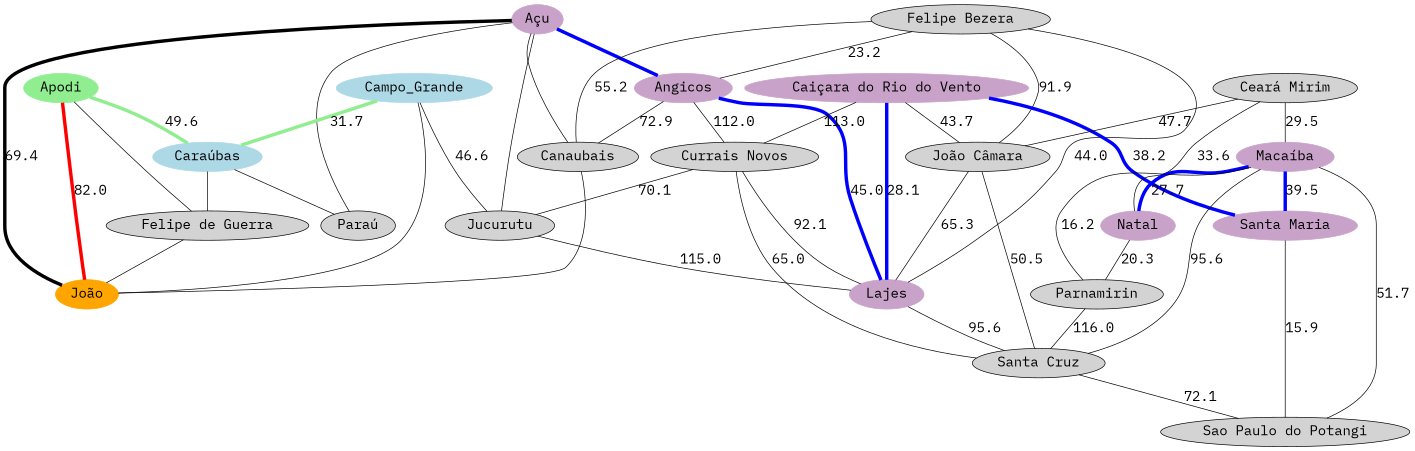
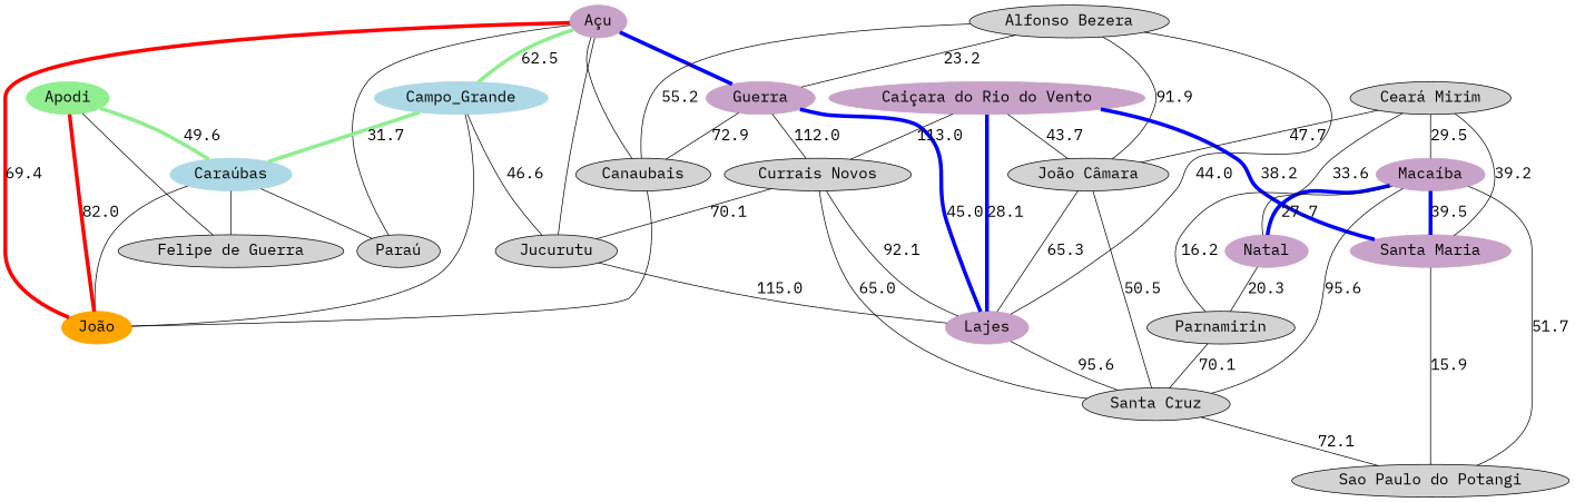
  graph {
    fontname="IBM Plex Mono"
    fontsize=12
    splines=true
    node [fontname="IBM Plex Mono" fontsize=20 shape=ellipse style=filled]
    edge [fontname="IBM Plex Mono" fontsize=20 weight=5]
    "Açu" [color="#C8A2C8"]
-   Angicos [color="#C8A2C8"]
+   Angicos [color="#C8A2C8" label=Guerra]
    Campo_Grande [color=lightblue]
    Canaubais
    Jucurutu
    n6 [color=orange label="João"]
    "Paraú"
-   "Alfonso Bezera" [label="Felipe Bezera"]
+   "Alfonso Bezera"
    "João Câmara"
    Lajes [color="#C8A2C8"]
    "Currais Novos"
    "Caraúbas" [color=lightblue]
    "Santa Cruz"
    "Felipe de Guerra"
    "Sao Paulo do Potangi"
    Apodi [color=lightgreen]
    "Caiçara do Rio do Vento" [color="#C8A2C8"]
    "Santa Maria" [color="#C8A2C8"]
    "Ceará Mirim"
    "Macaíba" [color="#C8A2C8"]
    Natal [color="#C8A2C8"]
    Parnamirin
    "Açu" -- Angicos [color=blue penwidth=5.0 weight=15]
+   "Açu" -- Campo_Grande [color=lightgreen label=62.5 penwidth=5.0]
    "Açu" -- Canaubais
    "Açu" -- Jucurutu
-   "Açu" -- n6 [color=black label=69.4 penwidth=5.0 weight=""]
+   "Açu" -- n6 [color=red label=69.4 penwidth=5.0 weight=""]
    "Açu" -- "Paraú"
    Angicos -- Canaubais [label=72.9]
    Angicos -- Lajes [color=blue label=45.0 penwidth=5.0 weight=15]
    Angicos -- "Currais Novos" [label=112.0]
    Campo_Grande -- Jucurutu [label=46.6]
    Campo_Grande -- n6
    Campo_Grande -- "Caraúbas" [color=lightgreen label=31.7 penwidth=5.0 weight=5.0]
    Canaubais -- n6
    Jucurutu -- Lajes [label=115.0]
    "Alfonso Bezera" -- Angicos [label=23.2]
    "Alfonso Bezera" -- Canaubais [label=55.2]
    "Alfonso Bezera" -- "João Câmara" [label=91.9]
    "Alfonso Bezera" -- Lajes [label=44.0]
    "João Câmara" -- Lajes [label=65.3]
    "João Câmara" -- "Santa Cruz" [label=50.5]
    Lajes -- "Santa Cruz" [label=95.6]
    "Currais Novos" -- Jucurutu [label=70.1]
    "Currais Novos" -- Lajes [label=92.1]
    "Currais Novos" -- "Santa Cruz" [label=65.0]
    "Caraúbas" -- "Paraú"
    "Caraúbas" -- "Felipe de Guerra"
    "Santa Cruz" -- "Sao Paulo do Potangi" [label=72.1]
-   "Felipe de Guerra" -- n6
+   "Caraúbas" -- n6
    Apodi -- n6 [color=red label=82.0 penwidth=5.0 weight=15]
    Apodi -- "Caraúbas" [color=lightgreen label=49.6 penwidth=5.0 weight=5.]
    Apodi -- "Felipe de Guerra"
    "Caiçara do Rio do Vento" -- "João Câmara" [label=43.7]
    "Caiçara do Rio do Vento" -- Lajes [color=blue label=28.1 penwidth=5.0 weight=15]
    "Caiçara do Rio do Vento" -- "Currais Novos" [label=113.0]
    "Caiçara do Rio do Vento" -- "Santa Maria" [color=blue label=38.2 penwidth=5.0 weight=15]
    "Santa Maria" -- "Sao Paulo do Potangi" [label=15.9]
    "Ceará Mirim" -- "João Câmara" [label=47.7]
+   "Ceará Mirim" -- "Santa Maria" [label=39.2]
    "Ceará Mirim" -- "Macaíba" [label=29.5]
    "Ceará Mirim" -- Natal [label=33.6]
    "Macaíba" -- "Santa Cruz" [label=95.6]
    "Macaíba" -- "Sao Paulo do Potangi" [label=51.7]
    "Macaíba" -- "Santa Maria" [color=blue label=39.5 penwidth=5.0 weight=15]
    "Macaíba" -- Natal [color=blue label=27.7 penwidth=5.0 weight=15]
    "Macaíba" -- Parnamirin [label=16.2]
    Natal -- Parnamirin [label=20.3]
-   Parnamirin -- "Santa Cruz" [label=116.0]
+   Parnamirin -- "Santa Cruz" [label=70.1]
  }
